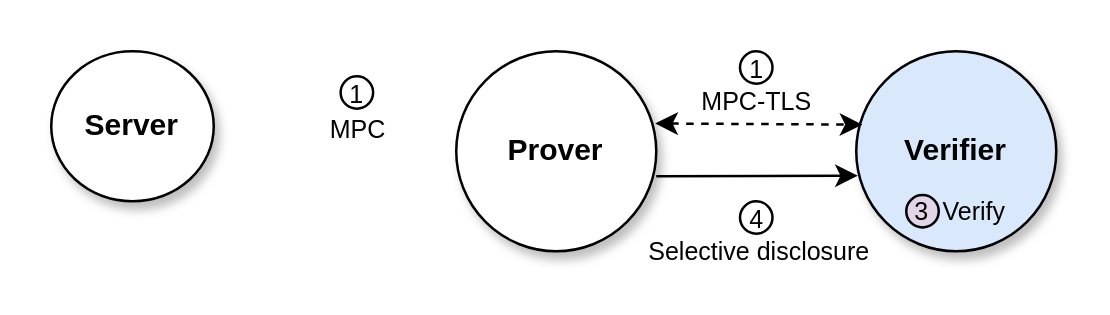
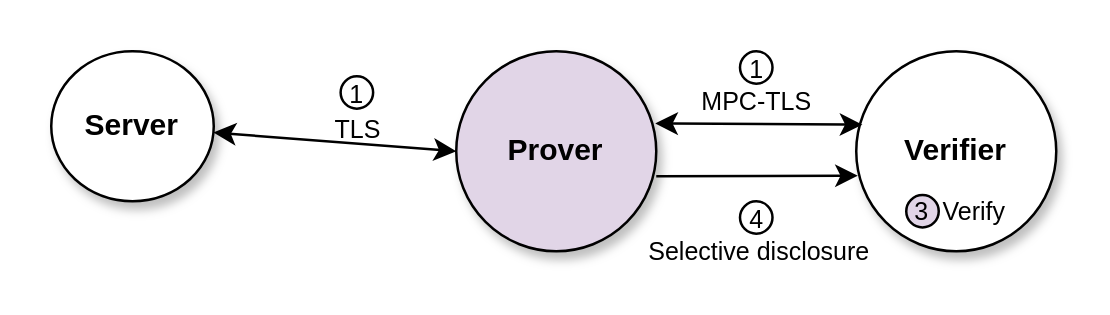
  <mxCell id="0" />
  <mxCell id="1" parent="0" />
- <mxCell id="2" value="Prover" style="ellipse;whiteSpace=wrap;html=1;aspect=fixed;shadow=1;fontStyle=1" parent="1" vertex="1"><mxGeometry x="182" y="20" width="80" height="80" as="geometry" /></mxCell>
+ <mxCell id="2" value="Prover" style="ellipse;whiteSpace=wrap;html=1;aspect=fixed;shadow=1;fontStyle=1;fillColor=#e1d5e7;" parent="1" vertex="1"><mxGeometry x="182" y="20" width="80" height="80" as="geometry" /></mxCell>
  <mxCell id="3" value="Server" style="ellipse;whiteSpace=wrap;html=1;aspect=fixed;shadow=1;fontStyle=1" parent="1" vertex="1"><mxGeometry x="20" y="20" width="65" height="60" as="geometry" /></mxCell>
- <mxCell id="4" value="Verifier" style="ellipse;whiteSpace=wrap;html=1;aspect=fixed;shadow=1;fontStyle=1;fillColor=#dae8fc;" parent="1" vertex="1"><mxGeometry x="342" y="20" width="80" height="80" as="geometry" /></mxCell>
- <mxCell id="6" value="MPC" style="whiteSpace=wrap;html=1;fillColor=none;strokeColor=none;fontSize=10;" parent="1" vertex="1"><mxGeometry x="108.5" y="46" width="67.5" height="10" as="geometry" /></mxCell>
- <mxCell id="7" value="" style="endArrow=classic;html=1;rounded=0;startArrow=classic;startFill=1;entryX=0.031;entryY=0.367;entryDx=0;entryDy=0;entryPerimeter=0;exitX=0.995;exitY=0.361;exitDx=0;exitDy=0;exitPerimeter=0;dashed=1;" parent="1" source="2" target="4" edge="1"><mxGeometry width="50" height="50" relative="1" as="geometry"><mxPoint x="332" y="250" as="sourcePoint" /><mxPoint x="382" y="200" as="targetPoint" /></mxGeometry></mxCell>
+ <mxCell id="4" value="Verifier" style="ellipse;whiteSpace=wrap;html=1;aspect=fixed;shadow=1;fontStyle=1" parent="1" vertex="1"><mxGeometry x="342" y="20" width="80" height="80" as="geometry" /></mxCell>
+ <mxCell id="5" value="" style="endArrow=classic;startArrow=classic;html=1;rounded=0;entryX=0;entryY=0.5;entryDx=0;entryDy=0;" parent="1" source="3" target="2" edge="1"><mxGeometry width="50" height="50" relative="1" as="geometry"><mxPoint x="332" y="250" as="sourcePoint" /><mxPoint x="382" y="200" as="targetPoint" /></mxGeometry></mxCell>
+ <mxCell id="6" value="TLS" style="whiteSpace=wrap;html=1;fillColor=none;strokeColor=none;fontSize=10;" parent="1" vertex="1"><mxGeometry x="108.5" y="46" width="67.5" height="10" as="geometry" /></mxCell>
+ <mxCell id="7" value="" style="endArrow=classic;html=1;rounded=0;startArrow=classic;startFill=1;entryX=0.031;entryY=0.367;entryDx=0;entryDy=0;entryPerimeter=0;exitX=0.995;exitY=0.361;exitDx=0;exitDy=0;exitPerimeter=0;" parent="1" source="2" target="4" edge="1"><mxGeometry width="50" height="50" relative="1" as="geometry"><mxPoint x="332" y="250" as="sourcePoint" /><mxPoint x="382" y="200" as="targetPoint" /></mxGeometry></mxCell>
  <mxCell id="8" value="MPC-TLS" style="edgeLabel;html=1;align=center;verticalAlign=middle;resizable=0;points=[];fontSize=10;" parent="7" vertex="1" connectable="0"><mxGeometry x="-0.507" relative="1" as="geometry"><mxPoint x="20" y="-9" as="offset" /></mxGeometry></mxCell>
  <mxCell id="9" value="1" style="ellipse;whiteSpace=wrap;html=1;aspect=fixed;fontSize=10;" parent="1" vertex="1"><mxGeometry x="135.75" y="30" width="13" height="13" as="geometry" /></mxCell>
  <mxCell id="10" value="3" style="ellipse;whiteSpace=wrap;html=1;aspect=fixed;fontSize=10;fillColor=#e1d5e7;" parent="1" vertex="1"><mxGeometry x="362" y="77.5" width="13" height="13" as="geometry" /></mxCell>
  <mxCell id="11" value="4" style="ellipse;whiteSpace=wrap;html=1;aspect=fixed;fontSize=10;" parent="1" vertex="1"><mxGeometry x="295.5" y="80" width="13" height="13" as="geometry" /></mxCell>
  <mxCell id="12" value="Verify" style="rounded=1;whiteSpace=wrap;html=1;fillColor=none;strokeColor=none;fontSize=10;align=left;" parent="1" vertex="1"><mxGeometry x="375" y="64" width="30" height="40" as="geometry" /></mxCell>
  <mxCell id="13" value="" style="endArrow=classic;html=1;exitX=1;exitY=0.5;exitDx=0;exitDy=0;entryX=0.008;entryY=0.622;entryDx=0;entryDy=0;entryPerimeter=0;" parent="1" target="4" edge="1"><mxGeometry width="50" height="50" relative="1" as="geometry"><mxPoint x="262" y="70" as="sourcePoint" /><mxPoint x="342" y="70" as="targetPoint" /></mxGeometry></mxCell>
  <mxCell id="14" value="&lt;span style=&quot;font-size: 10px;&quot;&gt;Selective d&lt;/span&gt;&lt;span style=&quot;font-size: 10px;&quot;&gt;isclosure&lt;/span&gt;" style="edgeLabel;html=1;align=center;verticalAlign=middle;resizable=0;points=[];fontSize=10;" parent="13" vertex="1" connectable="0"><mxGeometry x="-0.262" y="-1" relative="1" as="geometry"><mxPoint x="10" y="29" as="offset" /></mxGeometry></mxCell>
  <mxCell id="15" value="1" style="ellipse;whiteSpace=wrap;html=1;aspect=fixed;fontSize=10;" parent="1" vertex="1"><mxGeometry x="295.5" y="20" width="13" height="13" as="geometry" /></mxCell>
